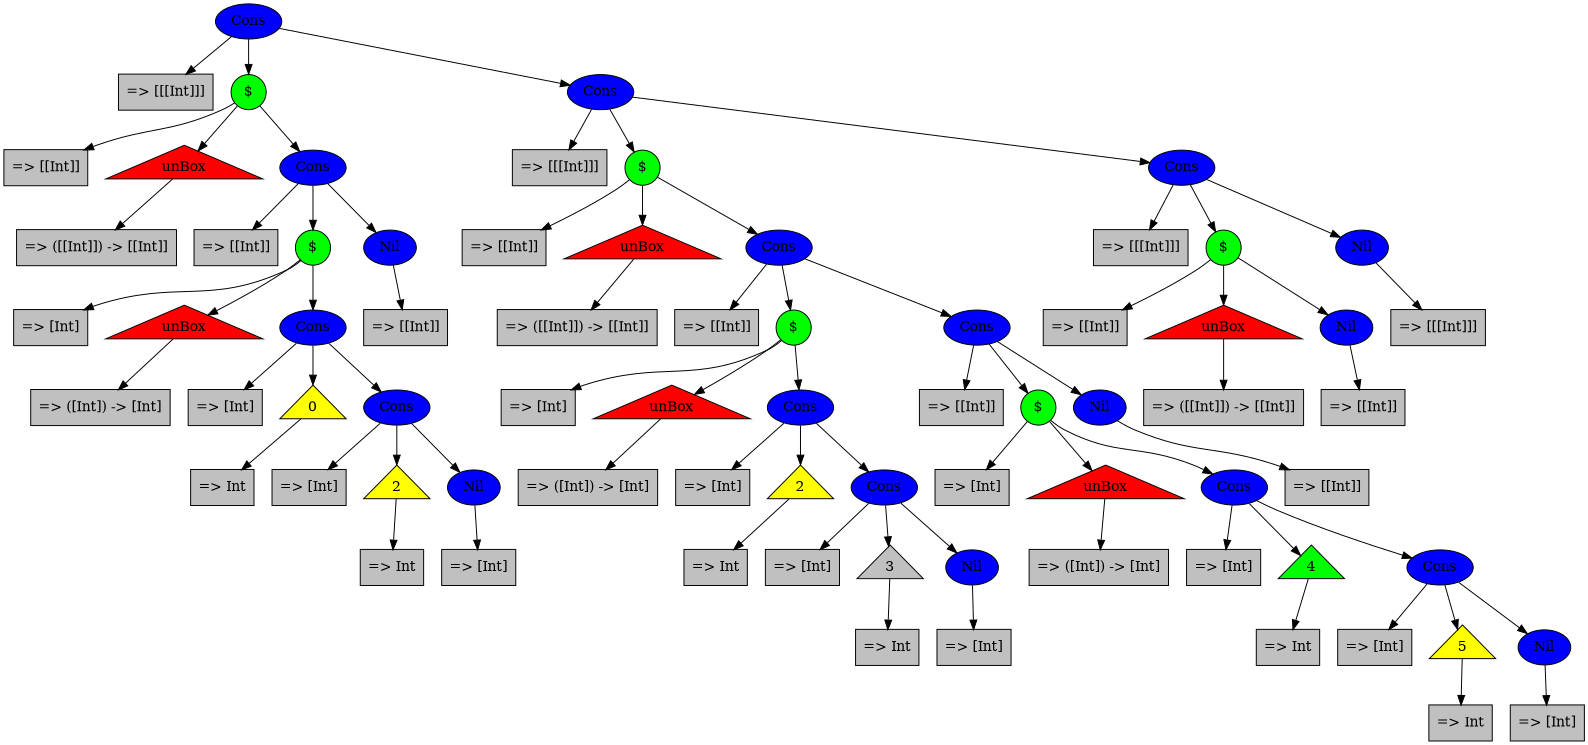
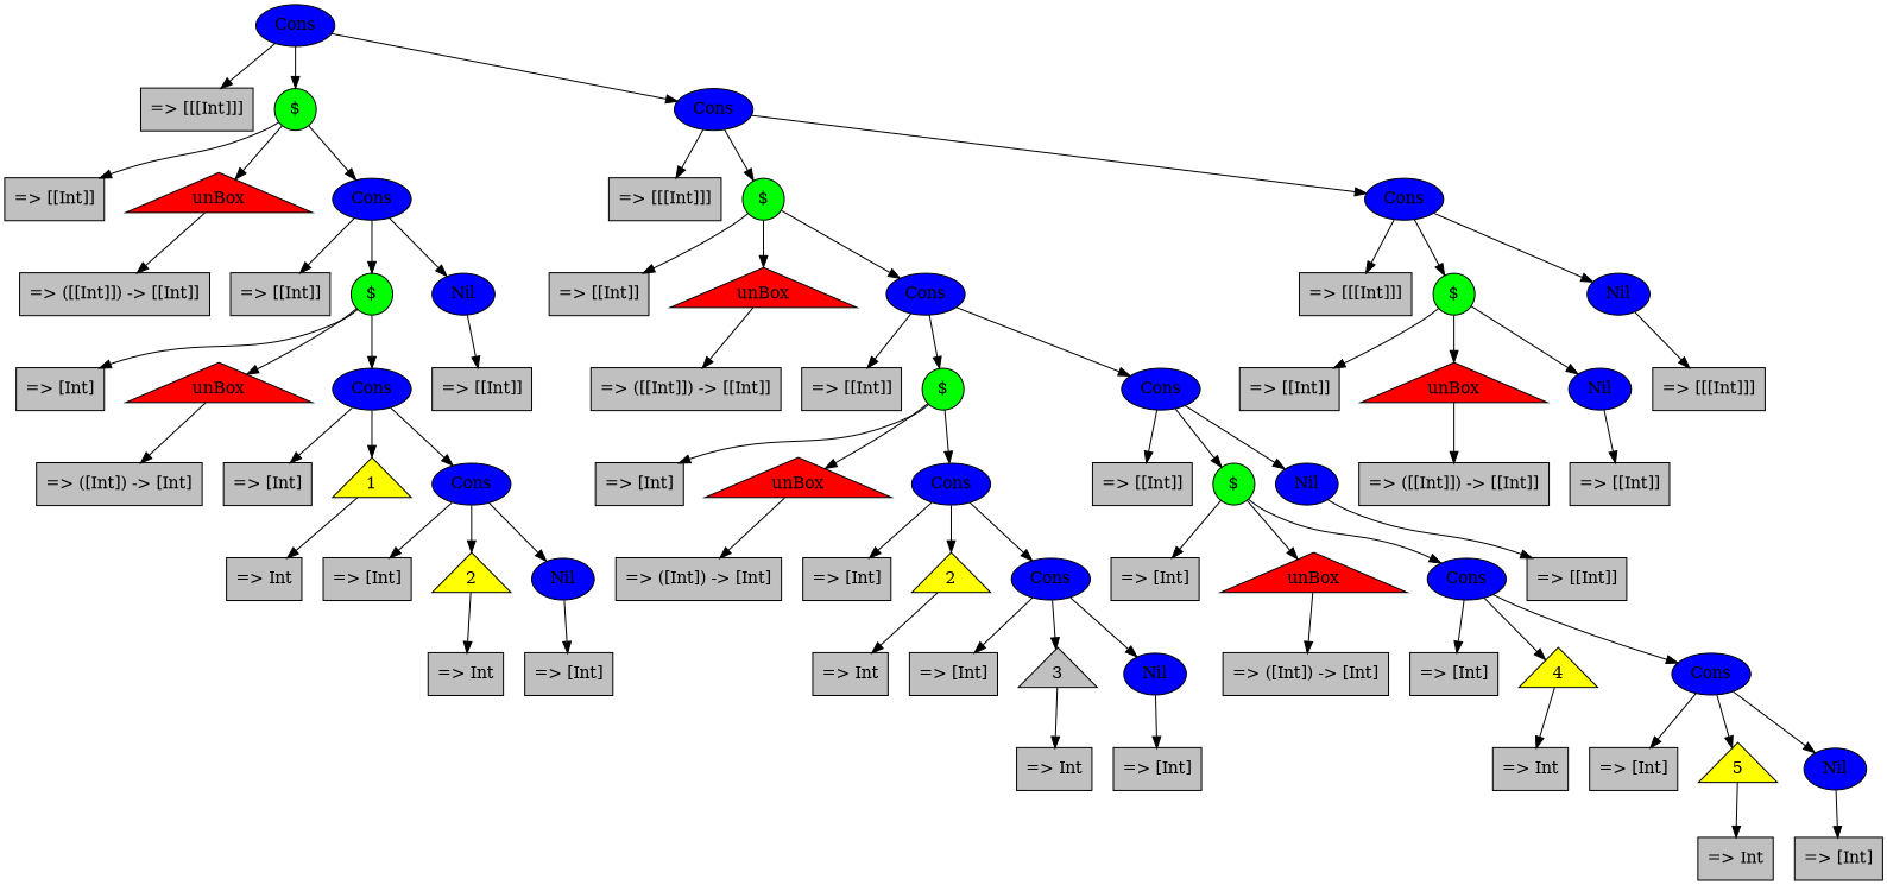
  digraph {
    ordering=out
    node [fillcolor=gray shape=record style=filled]
    n1 [label=" =\> [[[Int]]]"]
    n2 [label=" =\> [[Int]]"]
    n3 [label=" =\> ([[Int]]) -\> [[Int]]"]
    n4 [fillcolor=red label=unBox shape=triangle]
    n5 [label=" =\> [[Int]]"]
    n6 [label=" =\> [Int]"]
    n7 [label=" =\> ([Int]) -\> [Int]"]
    n8 [fillcolor=red label=unBox shape=triangle]
    n9 [label=" =\> [Int]"]
    n10 [label=" =\> Int"]
-   n11 [fillcolor=yellow label=0 shape=triangle]
+   n11 [fillcolor=yellow label=1 shape=triangle]
    n12 [label=" =\> [Int]"]
    n13 [label=" =\> Int"]
    n14 [fillcolor=yellow label=2 shape=triangle]
    n15 [label=" =\> [Int]"]
    n16 [fillcolor=blue label=Nil shape=ellipse]
    n17 [fillcolor=blue label=Cons shape=ellipse]
    n18 [fillcolor=blue label=Cons shape=ellipse]
    n19 [fillcolor=green label="$" shape=circle]
    n20 [label=" =\> [[Int]]"]
    n21 [fillcolor=blue label=Nil shape=ellipse]
    n22 [fillcolor=blue label=Cons shape=ellipse]
    n23 [fillcolor=green label="$" shape=circle]
    n24 [label=" =\> [[[Int]]]"]
    n25 [label=" =\> [[Int]]"]
    n26 [label=" =\> ([[Int]]) -\> [[Int]]"]
    n27 [fillcolor=red label=unBox shape=triangle]
    n28 [label=" =\> [[Int]]"]
    n29 [label=" =\> [Int]"]
    n30 [label=" =\> ([Int]) -\> [Int]"]
    n31 [fillcolor=red label=unBox shape=triangle]
    n32 [label=" =\> [Int]"]
    n33 [label=" =\> Int"]
    n34 [fillcolor=yellow label=2 shape=triangle]
    n35 [label=" =\> [Int]"]
    n36 [label=" =\> Int"]
    n37 [label=3 shape=triangle]
    n38 [label=" =\> [Int]"]
    n39 [fillcolor=blue label=Nil shape=ellipse]
    n40 [fillcolor=blue label=Cons shape=ellipse]
    n41 [fillcolor=blue label=Cons shape=ellipse]
    n42 [fillcolor=green label="$" shape=circle]
    n43 [label=" =\> [[Int]]"]
    n44 [label=" =\> [Int]"]
    n45 [label=" =\> ([Int]) -\> [Int]"]
    n46 [fillcolor=red label=unBox shape=triangle]
    n47 [label=" =\> [Int]"]
    n48 [label=" =\> Int"]
-   n49 [fillcolor=green label=4 shape=triangle]
+   n49 [fillcolor=yellow label=4 shape=triangle]
    n50 [label=" =\> [Int]"]
    n51 [label=" =\> Int"]
    n52 [fillcolor=yellow label=5 shape=triangle]
    n53 [label=" =\> [Int]"]
    n54 [fillcolor=blue label=Nil shape=ellipse]
    n55 [fillcolor=blue label=Cons shape=ellipse]
    n56 [fillcolor=blue label=Cons shape=ellipse]
    n57 [fillcolor=green label="$" shape=circle]
    n58 [label=" =\> [[Int]]"]
    n59 [fillcolor=blue label=Nil shape=ellipse]
    n60 [fillcolor=blue label=Cons shape=ellipse]
    n61 [fillcolor=blue label=Cons shape=ellipse]
    n62 [fillcolor=green label="$" shape=circle]
    n63 [label=" =\> [[[Int]]]"]
    n64 [label=" =\> [[Int]]"]
    n65 [label=" =\> ([[Int]]) -\> [[Int]]"]
    n66 [fillcolor=red label=unBox shape=triangle]
    n67 [label=" =\> [[Int]]"]
    n68 [fillcolor=blue label=Nil shape=ellipse]
    n69 [fillcolor=green label="$" shape=circle]
    n70 [label=" =\> [[[Int]]]"]
    n71 [fillcolor=blue label=Nil shape=ellipse]
    n72 [fillcolor=blue label=Cons shape=ellipse]
    n73 [fillcolor=blue label=Cons shape=ellipse]
    n74 [fillcolor=blue label=Cons shape=ellipse]
    n4 -> n3
    n8 -> n7
    n11 -> n10
    n14 -> n13
    n16 -> n15
    n17 -> n12
    n17 -> n14
    n17 -> n16
    n18 -> n9
    n18 -> n11
    n18 -> n17
    n19 -> n6
    n19 -> n8
    n19 -> n18
    n21 -> n20
    n22 -> n5
    n22 -> n19
    n22 -> n21
    n23 -> n2
    n23 -> n4
    n23 -> n22
    n27 -> n26
    n31 -> n30
    n34 -> n33
    n37 -> n36
    n39 -> n38
    n40 -> n35
    n40 -> n37
    n40 -> n39
    n41 -> n32
    n41 -> n34
    n41 -> n40
    n42 -> n29
    n42 -> n31
    n42 -> n41
    n46 -> n45
    n49 -> n48
    n52 -> n51
    n54 -> n53
    n55 -> n50
    n55 -> n52
    n55 -> n54
    n56 -> n47
    n56 -> n49
    n56 -> n55
    n57 -> n44
    n57 -> n46
    n57 -> n56
    n59 -> n58
    n60 -> n43
    n60 -> n57
    n60 -> n59
    n61 -> n28
    n61 -> n42
    n61 -> n60
    n62 -> n25
    n62 -> n27
    n62 -> n61
    n66 -> n65
    n68 -> n67
    n69 -> n64
    n69 -> n66
    n69 -> n68
    n71 -> n70
    n72 -> n63
    n72 -> n69
    n72 -> n71
    n73 -> n24
    n73 -> n62
    n73 -> n72
    n74 -> n1
    n74 -> n23
    n74 -> n73
  }
